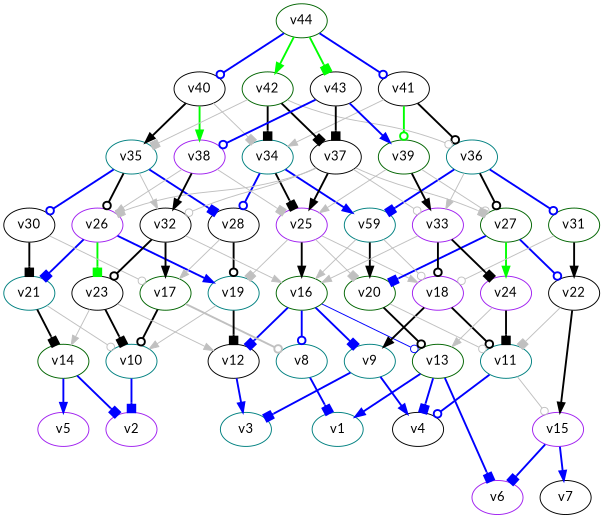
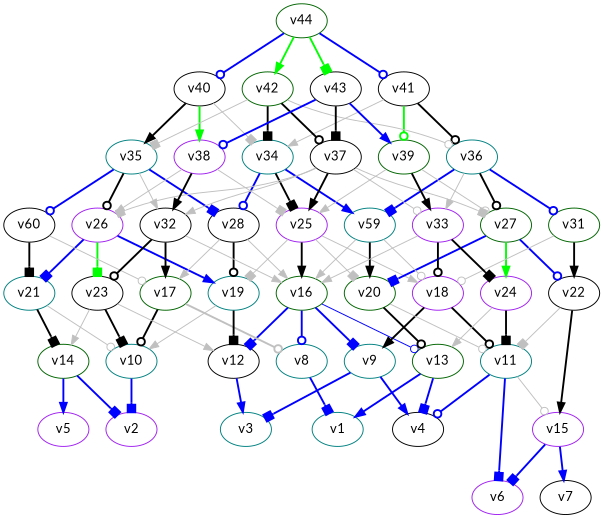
  digraph {
    fontname=Lato
    node [color=teal fontname=Lato]
    edge [arrowhead=normal color=gray fontname=Lato style=bold]
    v8
    v1
    v9
    v3
    v4 [color=black]
    v2 [color=purple]
    v10
    v11
    v6 [color=purple]
    v15 [color=purple]
    v12 [color=black]
    v13 [color=darkgreen]
    v14 [color=darkgreen]
    v5 [color=purple]
    v7 [color=black]
    v16 [color=darkgreen]
    v17 [color=darkgreen]
    v18 [color=purple]
    v19
    v20 [color=darkgreen]
    v21
    v22 [color=black]
    v23 [color=black]
    v24 [color=purple]
    v25 [color=purple]
    v26 [color=purple]
    v27 [color=darkgreen]
    v28 [color=black]
    n29 [label=v59]
-   v30 [color=black]
+   v30 [color=black label=v60]
    v31 [color=darkgreen]
    v32 [color=black]
    v33 [color=purple]
    v34
    v35
    v36
    v37 [color=black]
    v38 [color=purple]
    v39 [color=darkgreen]
    v40 [color=black]
    v41 [color=black]
    v42 [color=darkgreen]
    v43 [color=black]
    v44 [color=darkgreen]
    v8 -> v1 [arrowhead=box color=blue]
    v9 -> v3 [arrowhead=box color=blue]
    v9 -> v4 [color=blue]
    v10 -> v2 [arrowhead=box color=blue]
    v11 -> v4 [arrowhead=odot color=blue]
-   v13 -> v6 [arrowhead=box color=blue]
+   v11 -> v6 [arrowhead=box color=blue]
    v11 -> v15 [arrowhead=odot style=""]
    v15 -> v6 [arrowhead=box color=blue]
    v15 -> v7 [color=blue]
    v12 -> v3 [color=blue]
    v13 -> v1 [color=blue]
    v13 -> v4 [arrowhead=box color=blue]
    v14 -> v2 [arrowhead=box color=blue]
    v14 -> v5 [color=blue]
    v16 -> v8 [arrowhead=odot color=blue]
    v16 -> v9 [arrowhead=box color=blue]
    v16 -> v12 [arrowhead=box color=blue]
    v16 -> v13 [arrowhead=odot color=blue style=solid]
    v17 -> v8 [arrowhead=odot]
    v17 -> v10 [arrowhead=odot color=black]
    v18 -> v9 [color=black]
    v18 -> v11 [arrowhead=odot color=black]
    v19 -> v10 [style=""]
    v19 -> v12 [arrowhead=box color=black]
    v20 -> v11 [arrowhead=odot style=""]
    v20 -> v13 [arrowhead=odot color=black]
    v21 -> v10 [arrowhead=odot style=""]
    v21 -> v14 [arrowhead=box color=black]
    v22 -> v11 [arrowhead=box style=""]
    v22 -> v15 [color=black]
    v23 -> v10 [arrowhead=box color=black]
    v23 -> v12 [style=""]
    v23 -> v14 [style=""]
    v24 -> v11 [arrowhead=box color=black]
    v24 -> v13 [style=""]
    v25 -> v16 [color=black]
    v25 -> v18 [style=""]
    v25 -> v19 [arrowhead=box style=""]
    v25 -> v20 [arrowhead=box style=""]
    v26 -> v19 [color=blue]
    v26 -> v21 [arrowhead=box color=blue]
    v26 -> v23 [arrowhead=box color=green]
    v27 -> v20 [arrowhead=box color=blue]
    v27 -> v22 [arrowhead=odot color=blue]
    v27 -> v24 [color=green]
+   v28 -> v16 [style=""]
    v28 -> v17 [style=""]
    v28 -> v19 [arrowhead=odot color=black]
    n29 -> v16 [style=""]
    n29 -> v18 [arrowhead=odot style=""]
    n29 -> v20 [color=black]
    v30 -> v17 [arrowhead=odot style=""]
    v30 -> v21 [arrowhead=box color=black]
    v31 -> v18 [arrowhead=odot style=""]
    v31 -> v22 [color=black]
    v32 -> v16 [style=""]
    v32 -> v17 [color=black]
    v32 -> v23 [arrowhead=odot color=black]
    v33 -> v16 [style=""]
    v33 -> v18 [arrowhead=odot color=black]
    v33 -> v24 [arrowhead=box color=black]
    v34 -> v25 [arrowhead=box color=black]
    v34 -> v28 [arrowhead=odot color=blue]
    v34 -> n29 [color=blue]
    v35 -> v26 [arrowhead=odot color=black]
    v35 -> v28 [arrowhead=box color=blue]
    v35 -> v30 [arrowhead=odot color=blue]
    v35 -> v32 [style=""]
    v36 -> v27 [arrowhead=odot color=black]
    v36 -> n29 [arrowhead=box color=blue]
    v36 -> v31 [arrowhead=odot color=blue]
    v36 -> v33 [style=""]
    v37 -> v25 [color=black]
    v37 -> v26 [arrowhead=box style=""]
    v37 -> v27 [arrowhead=box style=""]
-   v37 -> v32 [arrowhead=odot style=""]
+   v37 -> v32 [style=""]
    v37 -> v33 [arrowhead=odot style=""]
    v38 -> v25 [arrowhead=box style=""]
    v38 -> v26 [style=""]
    v38 -> v32 [color=black]
    v39 -> v25 [style=""]
    v39 -> v27 [arrowhead=odot style=""]
    v39 -> v33 [color=black]
    v40 -> v34 [arrowhead=box style=""]
    v40 -> v35 [color=black]
    v40 -> v38 [color=green]
    v41 -> v34 [style=""]
    v41 -> v36 [arrowhead=odot color=black]
    v41 -> v39 [arrowhead=odot color=green]
    v42 -> v34 [arrowhead=box color=black]
    v42 -> v35 [arrowhead=box style=""]
    v42 -> v36 [arrowhead=odot style=""]
-   v42 -> v37 [arrowhead=box color=black]
+   v42 -> v37 [arrowhead=odot color=black]
    v43 -> v37 [arrowhead=box color=black]
    v43 -> v38 [arrowhead=odot color=blue]
    v43 -> v39 [color=blue]
    v44 -> v40 [arrowhead=odot color=blue]
    v44 -> v41 [arrowhead=odot color=blue]
    v44 -> v42 [color=green]
    v44 -> v43 [arrowhead=box color=green]
  }
